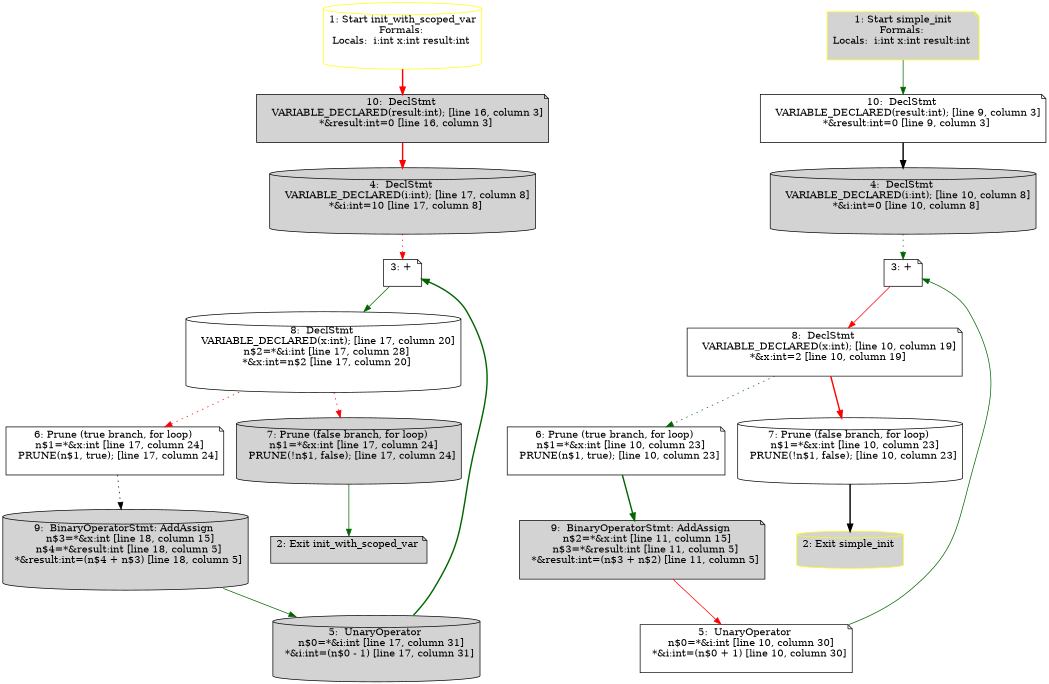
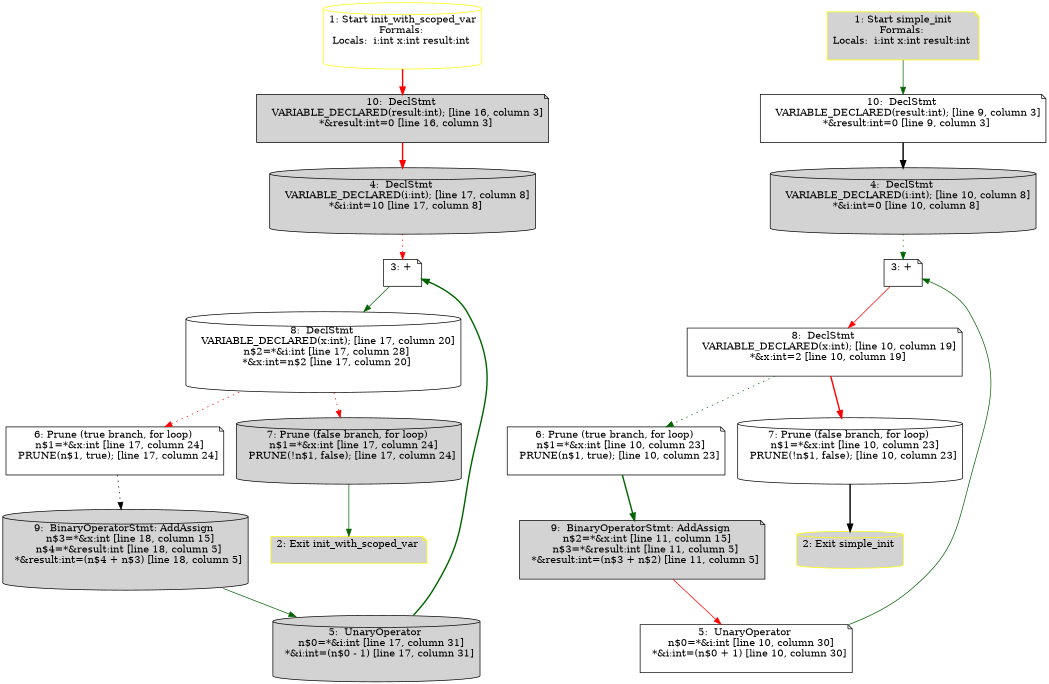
  digraph {
    node [style=filled fillcolor=white shape=note]
    edge [color=darkgreen style=bold]
    n1 [color=yellow label="1: Start init_with_scoped_var\nFormals: \nLocals:  i:int x:int result:int \n  " shape=cylinder]
    n2 [label="10:  DeclStmt \n   VARIABLE_DECLARED(result:int); [line 16, column 3]\n  *&result:int=0 [line 16, column 3]\n " fillcolor=lightgrey]
    n3 [label="4:  DeclStmt \n   VARIABLE_DECLARED(i:int); [line 17, column 8]\n  *&i:int=10 [line 17, column 8]\n " shape=cylinder fillcolor=lightgrey]
-   n4 [color=black label="2: Exit init_with_scoped_var \n  " fillcolor=lightgrey]
+   n4 [color=yellow label="2: Exit init_with_scoped_var \n  " fillcolor=lightgrey]
    n5 [label="3: + \n  "]
    n6 [label="8:  DeclStmt \n   VARIABLE_DECLARED(x:int); [line 17, column 20]\n  n$2=*&i:int [line 17, column 28]\n  *&x:int=n$2 [line 17, column 20]\n " shape=cylinder]
    n7 [label="6: Prune (true branch, for loop) \n   n$1=*&x:int [line 17, column 24]\n  PRUNE(n$1, true); [line 17, column 24]\n "]
    n8 [label="7: Prune (false branch, for loop) \n   n$1=*&x:int [line 17, column 24]\n  PRUNE(!n$1, false); [line 17, column 24]\n " shape=cylinder fillcolor=lightgrey]
    n9 [label="5:  UnaryOperator \n   n$0=*&i:int [line 17, column 31]\n  *&i:int=(n$0 - 1) [line 17, column 31]\n " shape=cylinder fillcolor=lightgrey]
    n10 [label="9:  BinaryOperatorStmt: AddAssign \n   n$3=*&x:int [line 18, column 15]\n  n$4=*&result:int [line 18, column 5]\n  *&result:int=(n$4 + n$3) [line 18, column 5]\n " shape=cylinder fillcolor=lightgrey]
    n11 [color=yellow label="1: Start simple_init\nFormals: \nLocals:  i:int x:int result:int \n  " fillcolor=lightgrey]
    n12 [label="10:  DeclStmt \n   VARIABLE_DECLARED(result:int); [line 9, column 3]\n  *&result:int=0 [line 9, column 3]\n "]
    n13 [label="4:  DeclStmt \n   VARIABLE_DECLARED(i:int); [line 10, column 8]\n  *&i:int=0 [line 10, column 8]\n " shape=cylinder fillcolor=lightgrey]
    n14 [color=yellow label="2: Exit simple_init \n  " fillcolor=lightgrey shape=cylinder]
    n15 [label="3: + \n  "]
    n16 [label="8:  DeclStmt \n   VARIABLE_DECLARED(x:int); [line 10, column 19]\n  *&x:int=2 [line 10, column 19]\n "]
    n17 [label="6: Prune (true branch, for loop) \n   n$1=*&x:int [line 10, column 23]\n  PRUNE(n$1, true); [line 10, column 23]\n "]
    n18 [label="7: Prune (false branch, for loop) \n   n$1=*&x:int [line 10, column 23]\n  PRUNE(!n$1, false); [line 10, column 23]\n " shape=cylinder]
    n19 [label="5:  UnaryOperator \n   n$0=*&i:int [line 10, column 30]\n  *&i:int=(n$0 + 1) [line 10, column 30]\n "]
    n20 [label="9:  BinaryOperatorStmt: AddAssign \n   n$2=*&x:int [line 11, column 15]\n  n$3=*&result:int [line 11, column 5]\n  *&result:int=(n$3 + n$2) [line 11, column 5]\n " fillcolor=lightgrey]
    n1 -> n2 [color=red]
    n2 -> n3 [color=red]
    n3 -> n5 [color=red style=dotted]
    n5 -> n6 [style=solid]
    n6 -> n7 [color=red style=dotted]
    n6 -> n8 [color=red style=dotted]
    n7 -> n10 [color=black style=dotted]
    n8 -> n4 [style=solid]
    n9 -> n5
    n10 -> n9 [style=solid]
    n11 -> n12 [style=solid]
    n12 -> n13 [color=black]
    n13 -> n15 [style=dotted]
    n15 -> n16 [color=red style=solid]
    n16 -> n17 [style=dotted]
    n16 -> n18 [color=red]
    n17 -> n20
    n18 -> n14 [color=black]
    n19 -> n15 [style=solid]
    n20 -> n19 [color=red style=solid]
  }
